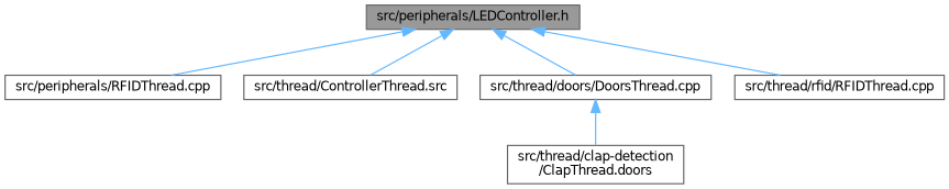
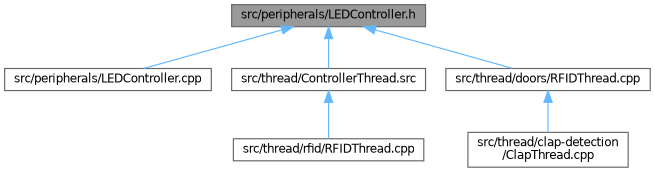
  digraph {
    node [color=grey40 fillcolor=white fontname=Helvetica fontsize=10 shape=box style=filled]
    edge [color=steelblue1 dir=back fontname=Helvetica fontsize=10 labelfontname=Helvetica labelfontsize=10 style=solid]
    n1 [color=gray40 fillcolor=grey60 fontcolor=black height=0.2 label="src/peripherals/LEDController.h" width=0.4]
-   n2 [height=0.2 label="src/peripherals/RFIDThread.cpp" width=0.4]
+   n2 [height=0.2 label="src/peripherals/LEDController.cpp" width=0.4]
    n3 [height=0.2 label="src/thread/ControllerThread.src" width=0.4]
-   n4 [height=0.2 label="src/thread/doors/DoorsThread.cpp" width=0.4]
+   n4 [height=0.2 label="src/thread/doors/RFIDThread.cpp" width=0.4]
    n5 [height=0.2 label="src/thread/rfid/RFIDThread.cpp" width=0.4]
-   n6 [height=0.2 label="src/thread/clap-detection\l/ClapThread.doors" width=0.4]
+   n6 [height=0.2 label="src/thread/clap-detection\l/ClapThread.cpp" width=0.4]
    n1 -> n2
    n1 -> n3
    n1 -> n4
-   n1 -> n5
+   n3 -> n5
    n4 -> n6
  }
